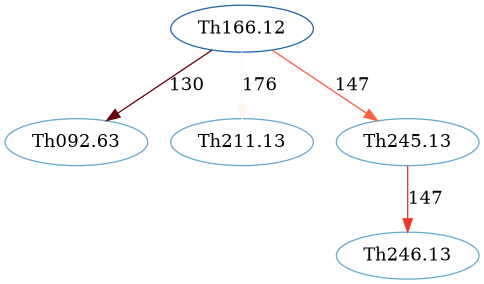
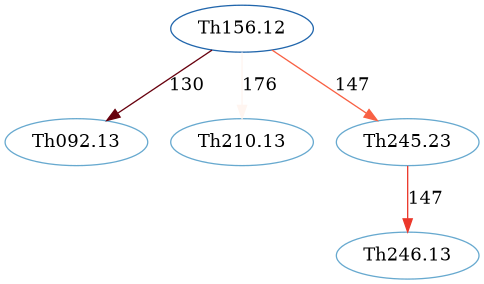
  digraph {
    node [color="#67A9CF" dates=366 year=2013]
-   "Th166.12" [color="#2166AC" dates=0 year=2012]
-   "Th092.13" [label="Th092.63"]
-   "Th211.13"
-   "Th245.13"
+   "Th166.12" [color="#2166AC" dates=0 year=2012 label="Th156.12"]
+   "Th092.13"
+   "Th211.13" [label="Th210.13"]
+   "Th245.13" [label="Th245.23"]
    "Th246.13"
    "Th166.12" -> "Th092.13" [color="#67000D" label=130 weight=130]
    "Th166.12" -> "Th211.13" [color="#FFF5F0" label=176 weight=176]
    "Th166.12" -> "Th245.13" [color="#F86043" label=147 weight=152]
    "Th245.13" -> "Th246.13" [color="#EB372A" label=147 weight=147]
  }
